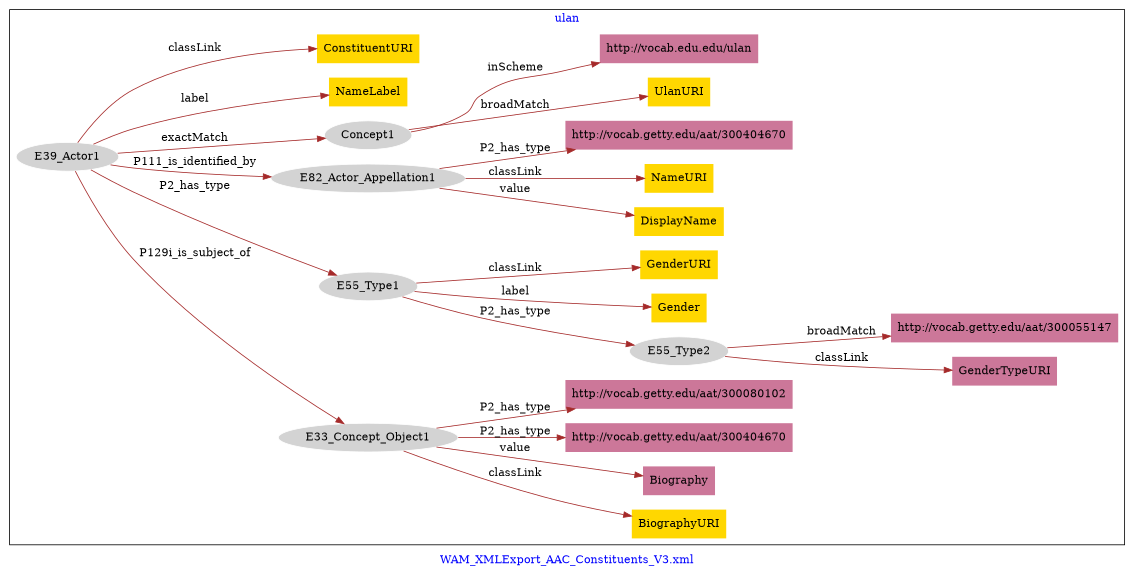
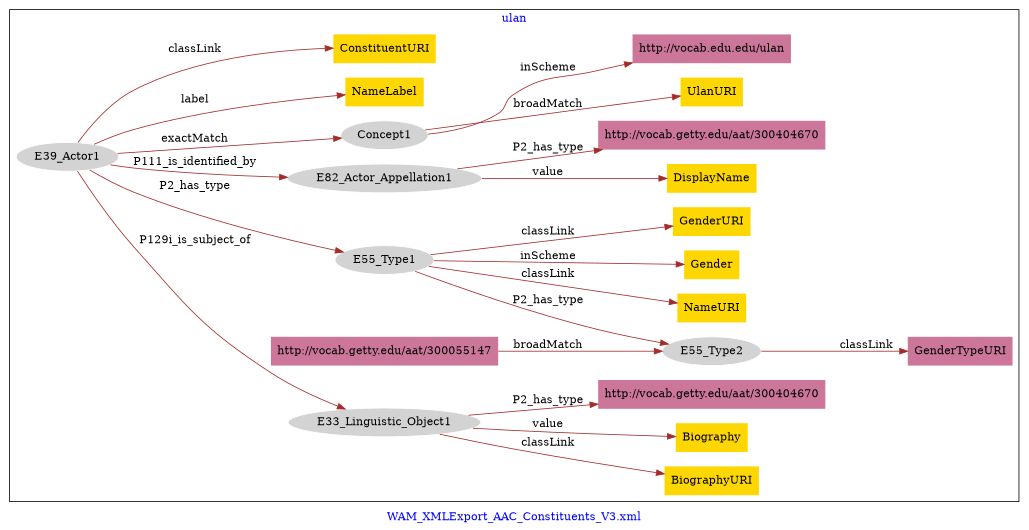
  digraph {
    fontcolor=blue
    label="WAM_XMLExport_AAC_Constituents_V3.xml"
    rankdir=LR
    remincross=true
    node [fillcolor=gold style=filled shape=plaintext]
    edge [color=brown fontcolor=black]
    n1 [color=white fillcolor=lightgray label=E39_Actor1 shape=""]
-   n2 [color=white fillcolor=lightgray label=E33_Concept_Object1 shape=""]
+   n2 [color=white fillcolor=lightgray label=E33_Linguistic_Object1 shape=""]
    n3 [color=white fillcolor=lightgray label=E55_Type1 shape=""]
    n4 [color=white fillcolor=lightgray label=E82_Actor_Appellation1 shape=""]
    n5 [color=white fillcolor=lightgray label=Concept1 shape=""]
    n6 [color=white fillcolor=lightgray label=E55_Type2 shape=""]
    n7 [fillcolor="#CC7799" label=GenderTypeURI]
    n8 [label=BiographyURI]
    n9 [label=UlanURI]
    n10 [label=DisplayName]
    n11 [label=NameURI]
    n12 [label=Gender]
-   n13 [fillcolor="#CC7799" label=Biography]
+   n13 [label=Biography]
    n14 [label=NameLabel]
    n15 [label=ConstituentURI]
    n16 [label=GenderURI]
    n17 [fillcolor="#CC7799" label="http://vocab.getty.edu/aat/300404670"]
    n18 [fillcolor="#CC7799" label="http://vocab.getty.edu/aat/300404670"]
-   n19 [fillcolor="#CC7799" label="http://vocab.getty.edu/aat/300080102"]
    n20 [fillcolor="#CC7799" label="http://vocab.edu.edu/ulan"]
    n21 [fillcolor="#CC7799" label="http://vocab.getty.edu/aat/300055147"]
    subgraph cluster_1 {
      label=ulan
      n1
      n2
      n3
      n4
      n5
      n6
      n7
      n8
      n9
      n10
      n11
      n12
      n13
      n14
      n15
      n16
      n17
      n18
-     n19
      n20
      n21
    }
    n1 -> n2 [label=P129i_is_subject_of]
    n1 -> n3 [label=P2_has_type]
    n1 -> n4 [label=P111_is_identified_by]
    n1 -> n5 [label=exactMatch]
    n1 -> n14 [label=label]
    n1 -> n15 [label=classLink]
    n2 -> n8 [label=classLink]
    n2 -> n13 [label=value]
    n2 -> n18 [label=P2_has_type]
-   n2 -> n19 [label=P2_has_type]
    n3 -> n6 [label=P2_has_type]
-   n3 -> n12 [label=label]
+   n3 -> n12 [label=inScheme]
    n3 -> n16 [label=classLink]
    n4 -> n10 [label=value]
-   n4 -> n11 [label=classLink]
+   n3 -> n11 [label=classLink]
    n4 -> n17 [label=P2_has_type]
    n5 -> n9 [label=broadMatch]
    n5 -> n20 [label=inScheme]
    n6 -> n7 [label=classLink]
-   n6 -> n21 [label=broadMatch]
+   n21 -> n6 [label=broadMatch]
  }
